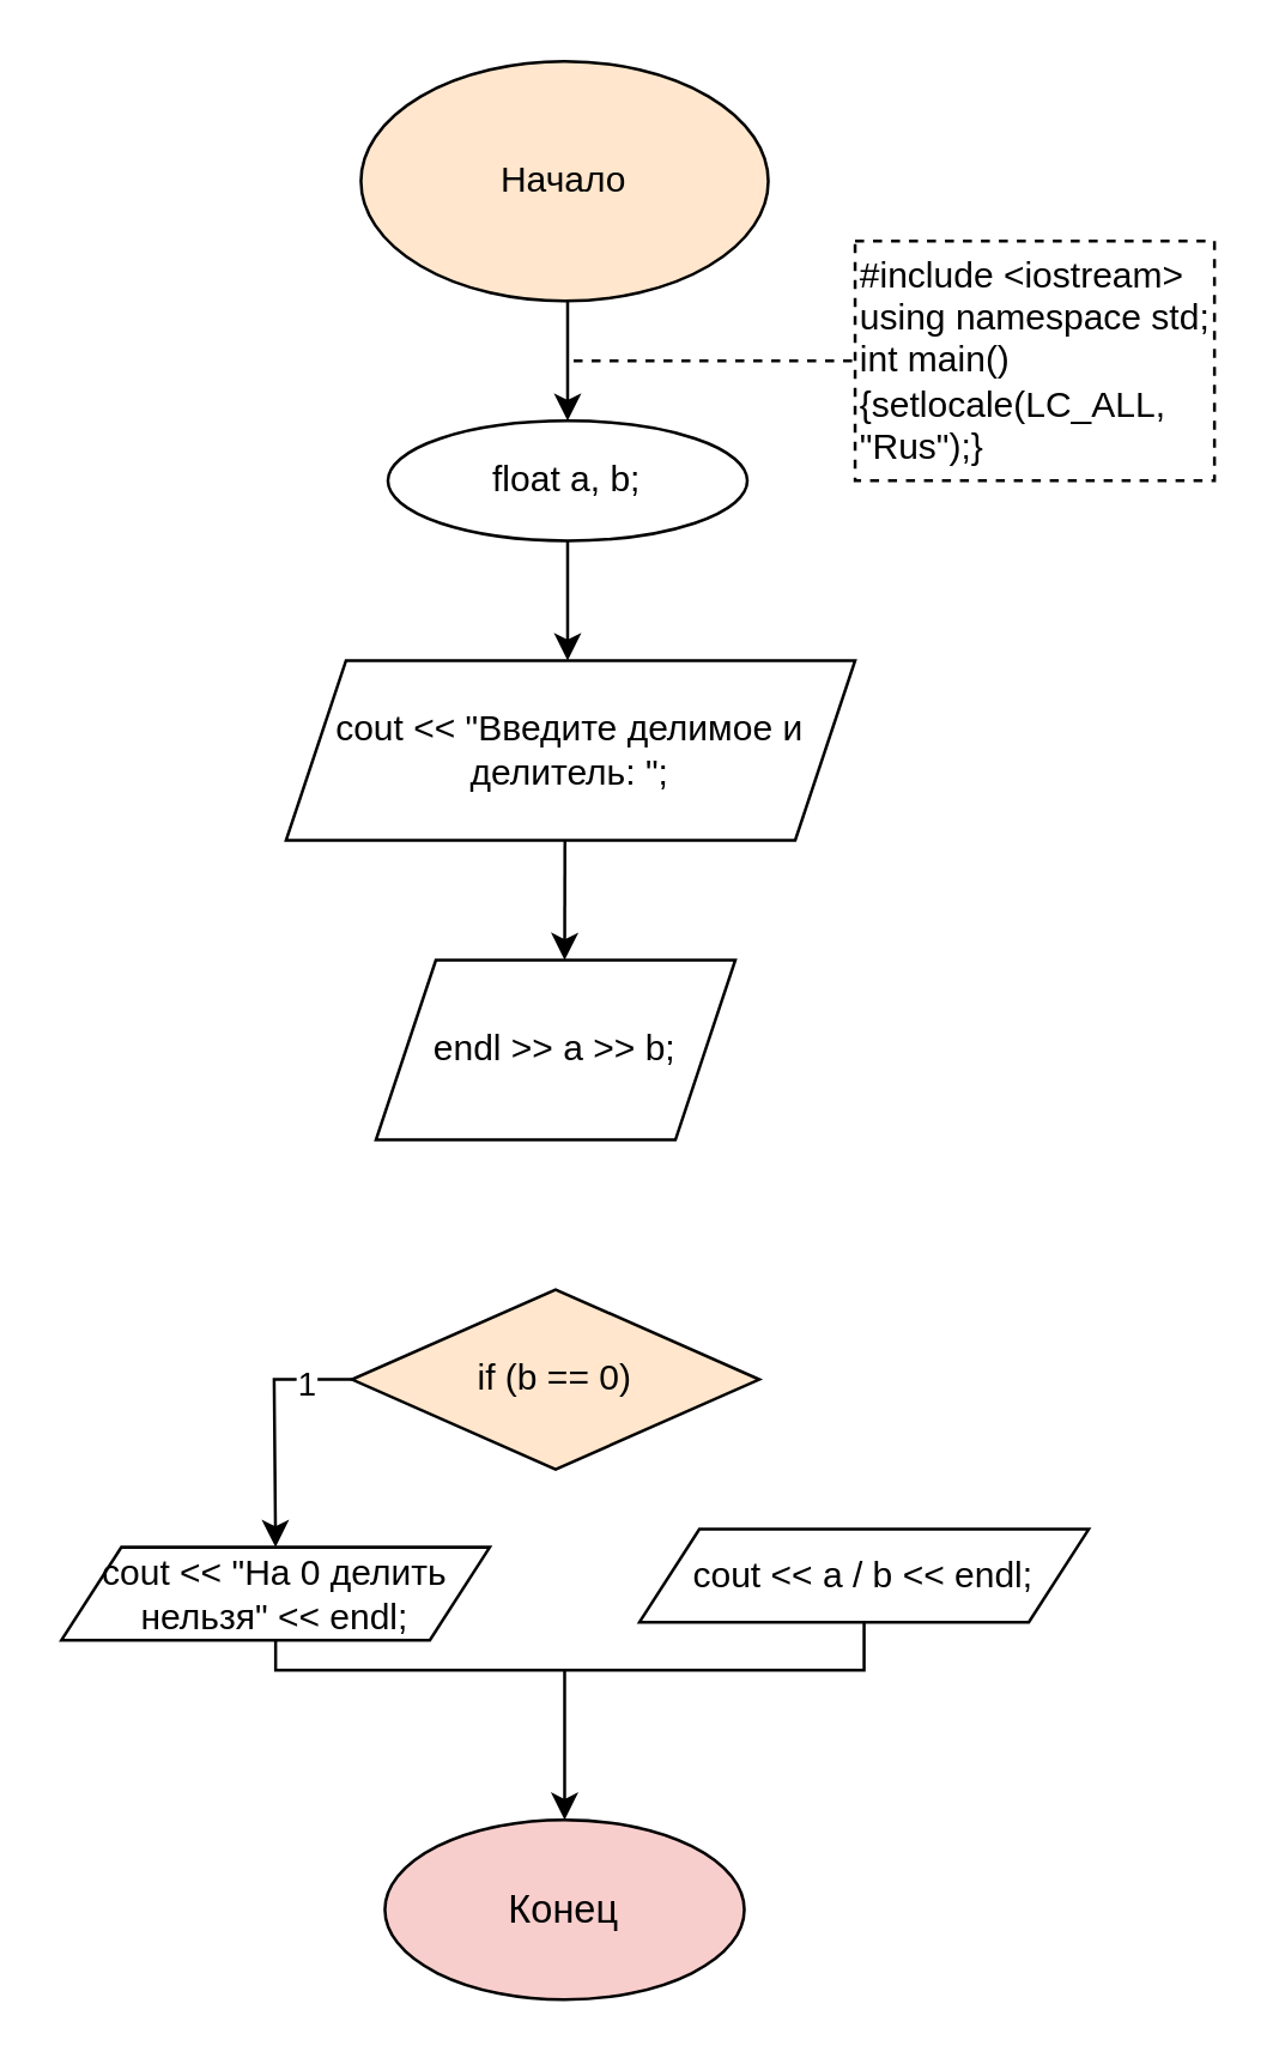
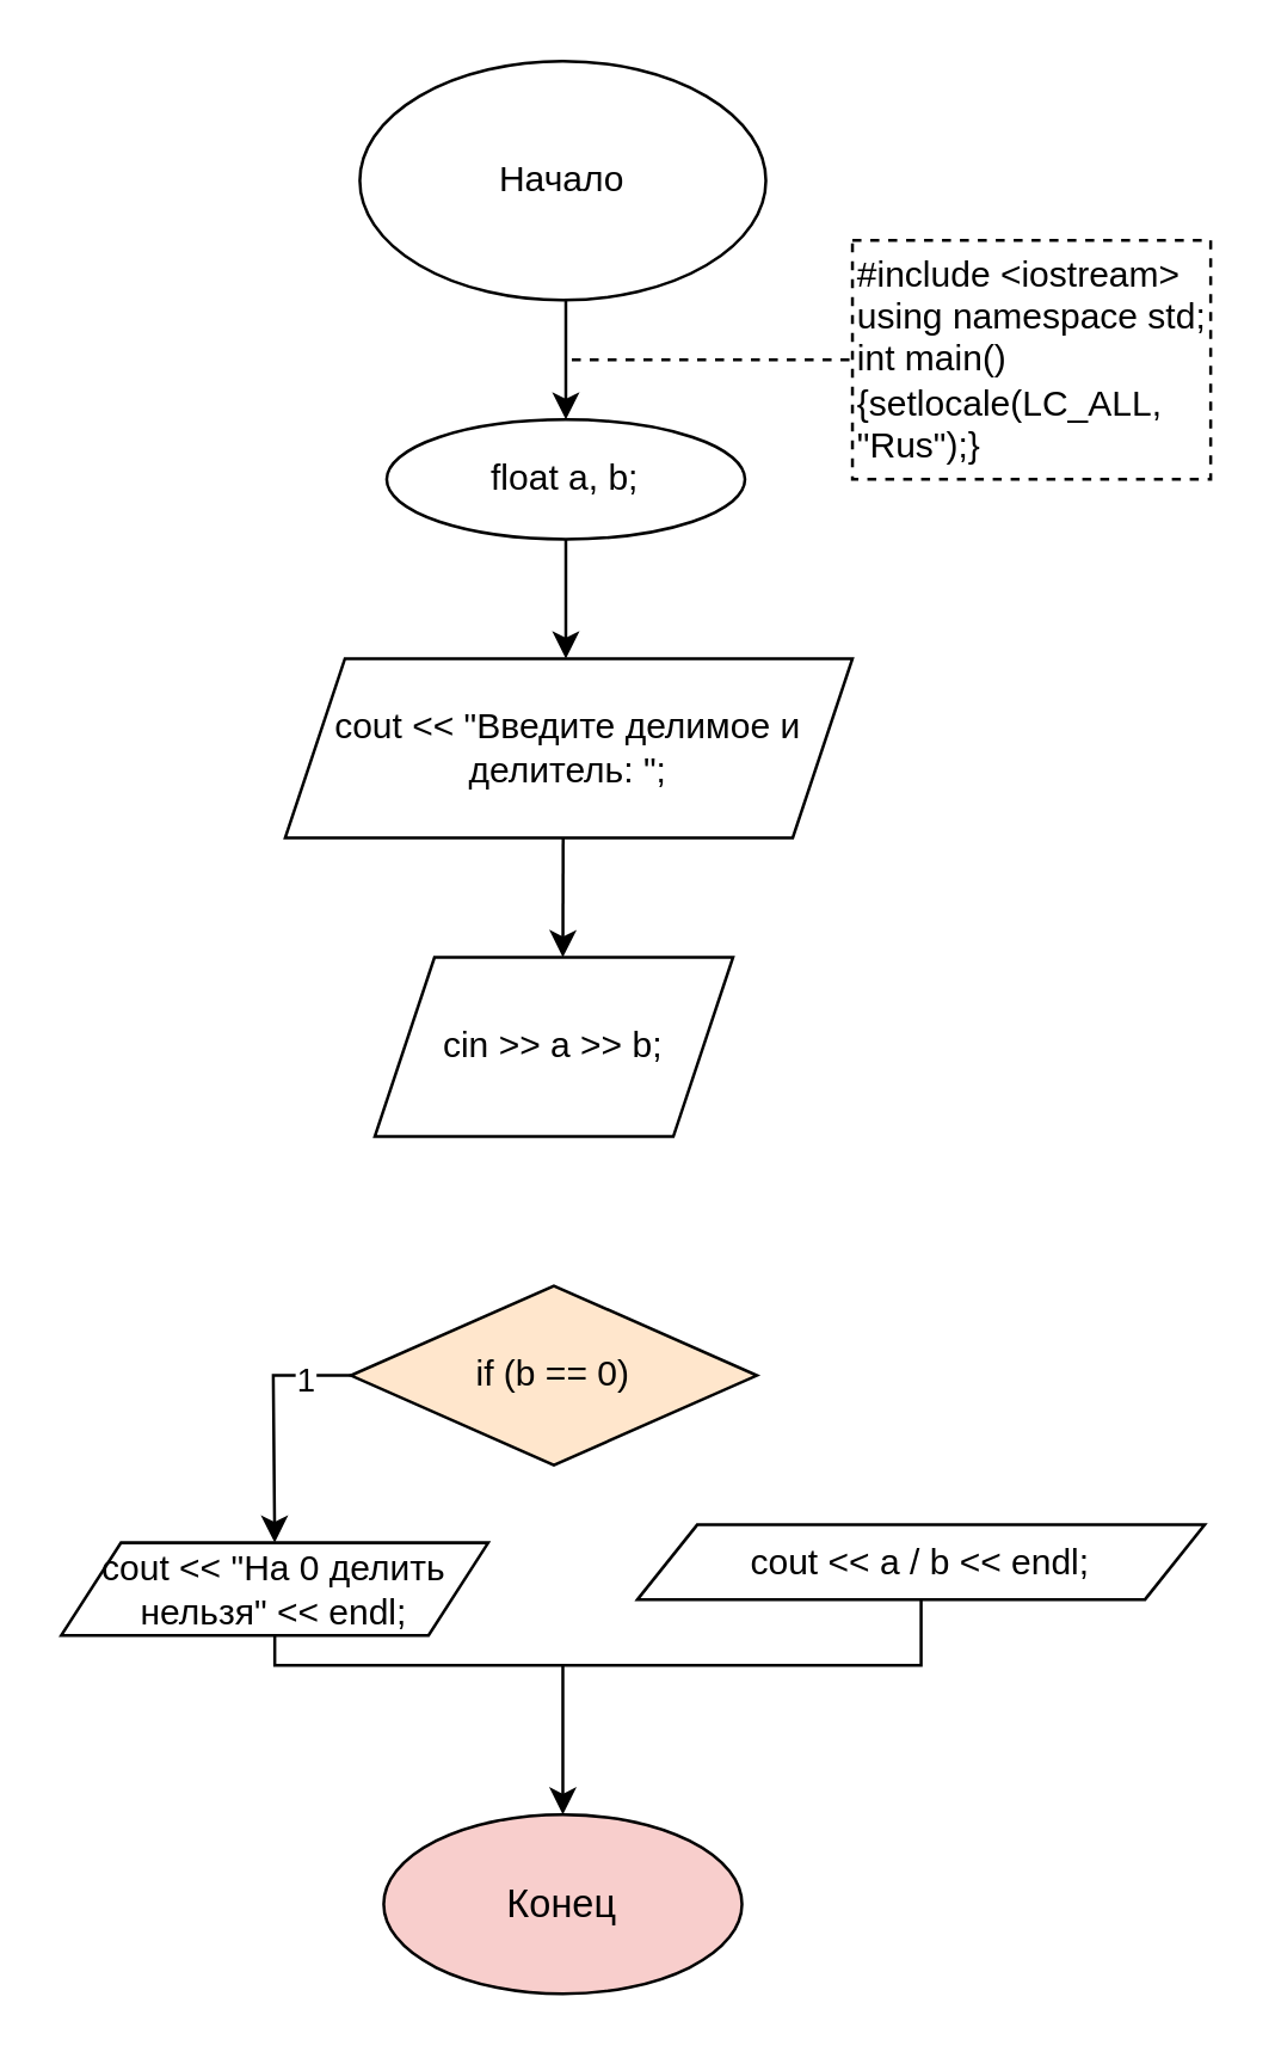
  <mxCell id="0" />
  <mxCell id="1" parent="0" />
- <mxCell id="2" value="Начало" style="ellipse;whiteSpace=wrap;html=1;fillColor=#ffe6cc;" vertex="1" parent="1"><mxGeometry x="120" width="136" height="80" as="geometry" y="20" /></mxCell>
+ <mxCell id="2" value="Начало" style="ellipse;whiteSpace=wrap;html=1;" vertex="1" parent="1"><mxGeometry x="120" width="136" height="80" as="geometry" y="20" /></mxCell>
  <mxCell id="3" style="edgeStyle=orthogonalEdgeStyle;rounded=0;orthogonalLoop=1;jettySize=auto;html=1;exitX=0.5;exitY=1;exitDx=0;exitDy=0;" edge="1" parent="1"><mxGeometry relative="1" as="geometry"><mxPoint x="189" y="100" as="sourcePoint" /><mxPoint x="189" y="100" as="targetPoint" /></mxGeometry></mxCell>
  <mxCell id="4" value="&lt;div&gt;#include &amp;lt;iostream&amp;gt;&lt;/div&gt;&lt;div&gt;using namespace std;&lt;/div&gt;&lt;div&gt;int main(){setlocale(LC_ALL, &quot;Rus&quot;);}&lt;/div&gt;" style="rounded=0;whiteSpace=wrap;html=1;dashed=1;align=left;" vertex="1" parent="1"><mxGeometry x="285" y="80" width="120" height="80" as="geometry" /></mxCell>
  <mxCell id="5" value="&lt;span&gt;&#09;&lt;/span&gt;float a, b;" style="ellipse;whiteSpace=wrap;html=1;align=center;" vertex="1" parent="1"><mxGeometry x="129" y="140" width="120" height="40" as="geometry" /></mxCell>
  <mxCell id="6" value="" style="endArrow=classic;html=1;rounded=0;exitX=0.5;exitY=1;exitDx=0;exitDy=0;entryX=0.5;entryY=0;entryDx=0;entryDy=0;" edge="1" parent="1" target="5"><mxGeometry width="50" height="50" relative="1" as="geometry"><mxPoint x="189" y="100" as="sourcePoint" /><mxPoint x="215" y="220" as="targetPoint" /></mxGeometry></mxCell>
  <mxCell id="7" value="" style="endArrow=none;dashed=1;html=1;rounded=0;" edge="1" parent="1" target="4"><mxGeometry width="50" height="50" relative="1" as="geometry"><mxPoint x="191" y="120" as="sourcePoint" /><mxPoint x="281" y="120" as="targetPoint" /><Array as="points" /></mxGeometry></mxCell>
  <mxCell id="8" value="&lt;span&gt;&#09;&lt;/span&gt;cout &amp;lt;&amp;lt; &quot;Введите делимое и делитель: &quot;;" style="shape=parallelogram;perimeter=parallelogramPerimeter;whiteSpace=wrap;html=1;fixedSize=1;align=center;" vertex="1" parent="1"><mxGeometry x="95" y="220" width="190" height="60" as="geometry" /></mxCell>
  <mxCell id="9" value="" style="endArrow=classic;html=1;rounded=0;exitX=0.5;exitY=1;exitDx=0;exitDy=0;" edge="1" parent="1" source="5"><mxGeometry width="50" height="50" relative="1" as="geometry"><mxPoint x="135" y="280" as="sourcePoint" /><mxPoint x="189" y="220" as="targetPoint" /></mxGeometry></mxCell>
  <mxCell id="10" value="&lt;span&gt;&#09;&lt;/span&gt;if (b == 0)" style="rhombus;whiteSpace=wrap;html=1;align=center;fillColor=#ffe6cc;" vertex="1" parent="1"><mxGeometry x="117" y="430" width="136" height="60" as="geometry" /></mxCell>
  <mxCell id="11" value="" style="endArrow=classic;html=1;rounded=0;exitX=0.49;exitY=1.004;exitDx=0;exitDy=0;exitPerimeter=0;" edge="1" parent="1" source="8"><mxGeometry width="50" height="50" relative="1" as="geometry"><mxPoint x="135" y="280" as="sourcePoint" /><mxPoint x="188" y="320" as="targetPoint" /></mxGeometry></mxCell>
  <mxCell id="12" value="" style="endArrow=classic;html=1;rounded=0;entryX=0.5;entryY=0;entryDx=0;entryDy=0;exitX=0;exitY=0.5;exitDx=0;exitDy=0;" edge="1" parent="1" source="10" target="17"><mxGeometry relative="1" as="geometry"><mxPoint x="142" y="470" as="sourcePoint" /><mxPoint x="91" y="512" as="targetPoint" /><Array as="points"><mxPoint x="91" y="460" /></Array></mxGeometry></mxCell>
  <mxCell id="13" value="1" style="edgeLabel;resizable=0;html=1;align=center;verticalAlign=middle;" connectable="0" vertex="1" parent="12"><mxGeometry relative="1" as="geometry"><mxPoint x="10" y="-13" as="offset" /></mxGeometry></mxCell>
  <mxCell id="14" value="Конец" style="ellipse;whiteSpace=wrap;html=1;fontSize=13;align=center;verticalAlign=middle;fillColor=#f8cecc;" vertex="1" parent="1"><mxGeometry x="128" y="607" width="120" height="60" as="geometry" /></mxCell>
  <mxCell id="15" value="" style="endArrow=classic;html=1;rounded=0;fontSize=13;verticalAlign=middle;entryX=0.5;entryY=0;entryDx=0;entryDy=0;" edge="1" parent="1"><mxGeometry width="50" height="50" relative="1" as="geometry"><mxPoint x="188" y="557" as="sourcePoint" /><mxPoint x="188" y="607" as="targetPoint" /></mxGeometry></mxCell>
  <mxCell id="16" style="edgeStyle=orthogonalEdgeStyle;rounded=0;orthogonalLoop=1;jettySize=auto;html=1;exitX=0.5;exitY=1;exitDx=0;exitDy=0;" edge="1" parent="1" source="10" target="10"><mxGeometry relative="1" as="geometry" /></mxCell>
  <mxCell id="17" value="&lt;span&gt;&#09;&#09;&lt;/span&gt;cout &amp;lt;&amp;lt; &quot;На 0 делить нельзя&quot; &amp;lt;&amp;lt; endl;" style="shape=parallelogram;perimeter=parallelogramPerimeter;whiteSpace=wrap;html=1;fixedSize=1;" vertex="1" parent="1"><mxGeometry x="20" y="516" width="143" height="31" as="geometry" /></mxCell>
- <mxCell id="18" value="&lt;span&gt;&#09;&lt;/span&gt;endl &amp;gt;&amp;gt; a &amp;gt;&amp;gt; b;" style="shape=parallelogram;perimeter=parallelogramPerimeter;whiteSpace=wrap;html=1;fixedSize=1;" vertex="1" parent="1"><mxGeometry x="125" y="320" width="120" height="60" as="geometry" /></mxCell>
- <mxCell id="19" value="&lt;span&gt;&#09;&#09;&lt;/span&gt;cout &amp;lt;&amp;lt; a / b &amp;lt;&amp;lt; endl;" style="shape=parallelogram;perimeter=parallelogramPerimeter;whiteSpace=wrap;html=1;fixedSize=1;" vertex="1" parent="1"><mxGeometry x="213" y="510" width="150" height="31" as="geometry" /></mxCell>
+ <mxCell id="18" value="&lt;span&gt;&#09;&lt;/span&gt;cin &amp;gt;&amp;gt; a &amp;gt;&amp;gt; b;" style="shape=parallelogram;perimeter=parallelogramPerimeter;whiteSpace=wrap;html=1;fixedSize=1;" vertex="1" parent="1"><mxGeometry x="125" y="320" width="120" height="60" as="geometry" /></mxCell>
+ <mxCell id="19" value="&lt;span&gt;&#09;&#09;&lt;/span&gt;cout &amp;lt;&amp;lt; a / b &amp;lt;&amp;lt; endl;" style="shape=parallelogram;perimeter=parallelogramPerimeter;whiteSpace=wrap;html=1;fixedSize=1;" vertex="1" parent="1"><mxGeometry x="213" y="510" width="190" height="25" as="geometry" /></mxCell>
  <mxCell id="20" value="" style="endArrow=none;html=1;rounded=0;edgeStyle=orthogonalEdgeStyle;exitX=0.5;exitY=1;exitDx=0;exitDy=0;entryX=0.5;entryY=1;entryDx=0;entryDy=0;" edge="1" parent="1" source="17" target="19"><mxGeometry width="50" height="50" relative="1" as="geometry"><mxPoint x="134" y="580" as="sourcePoint" /><mxPoint x="184" y="530" as="targetPoint" /></mxGeometry></mxCell>
